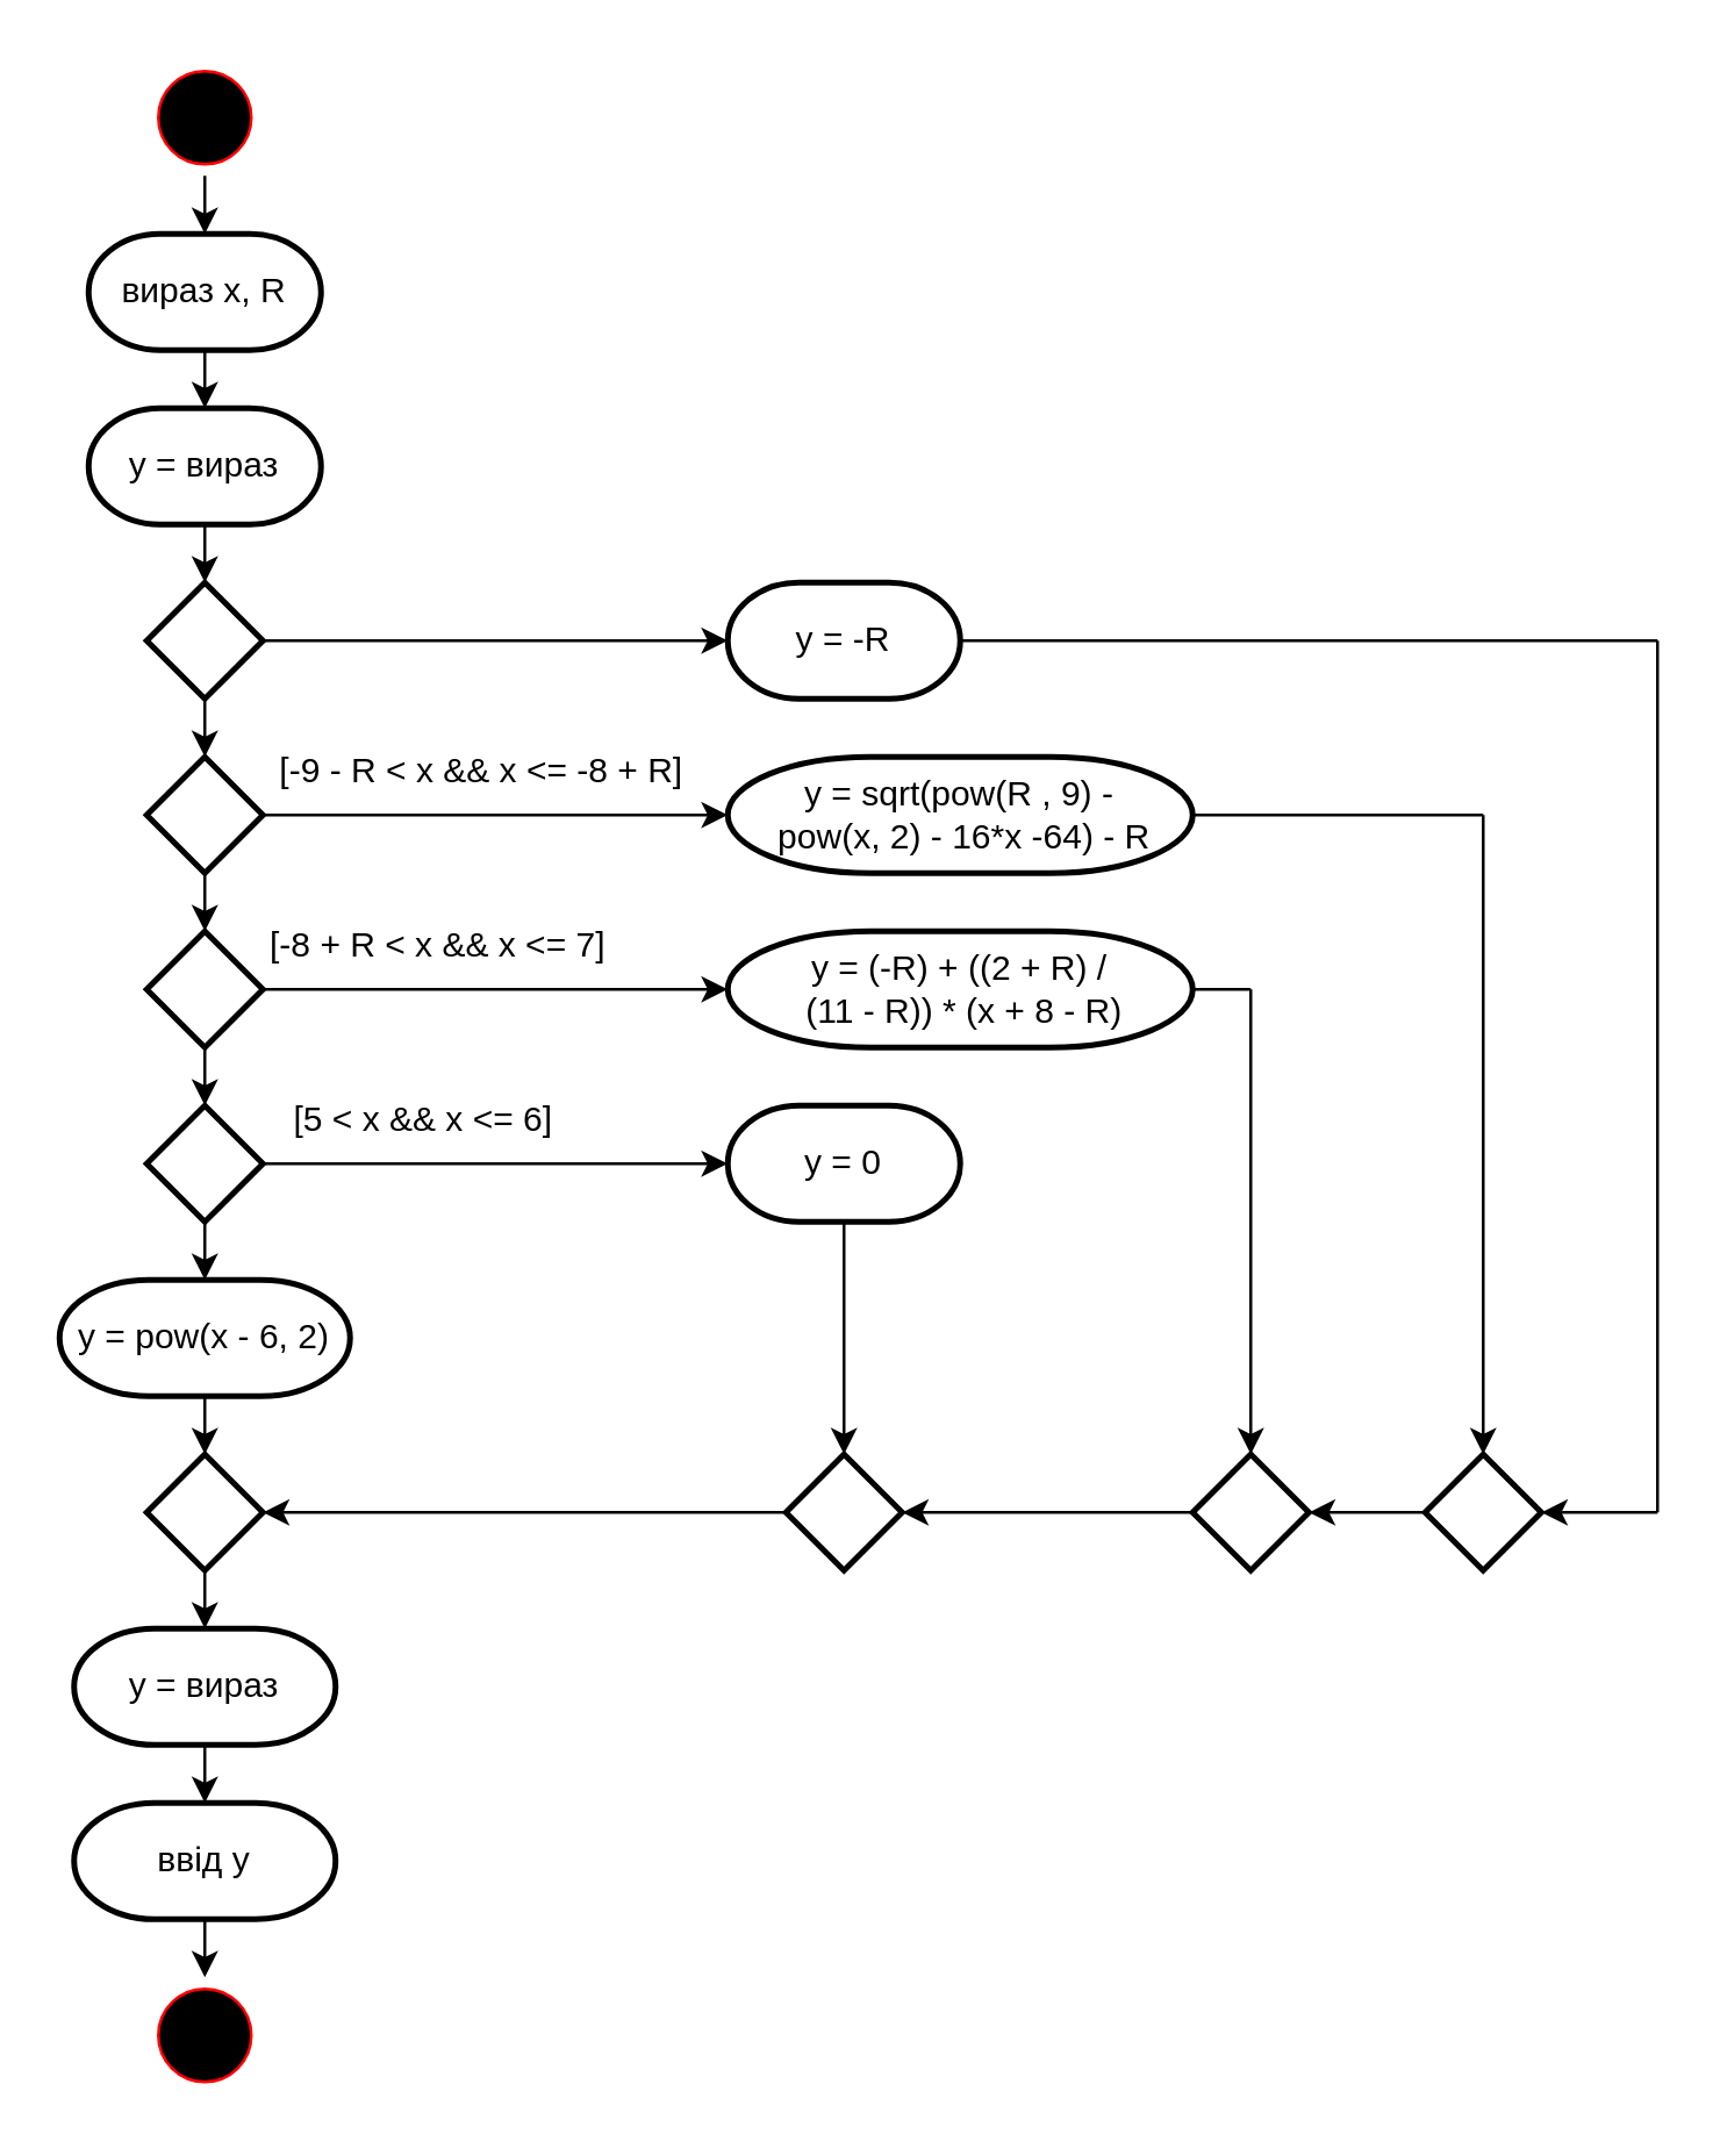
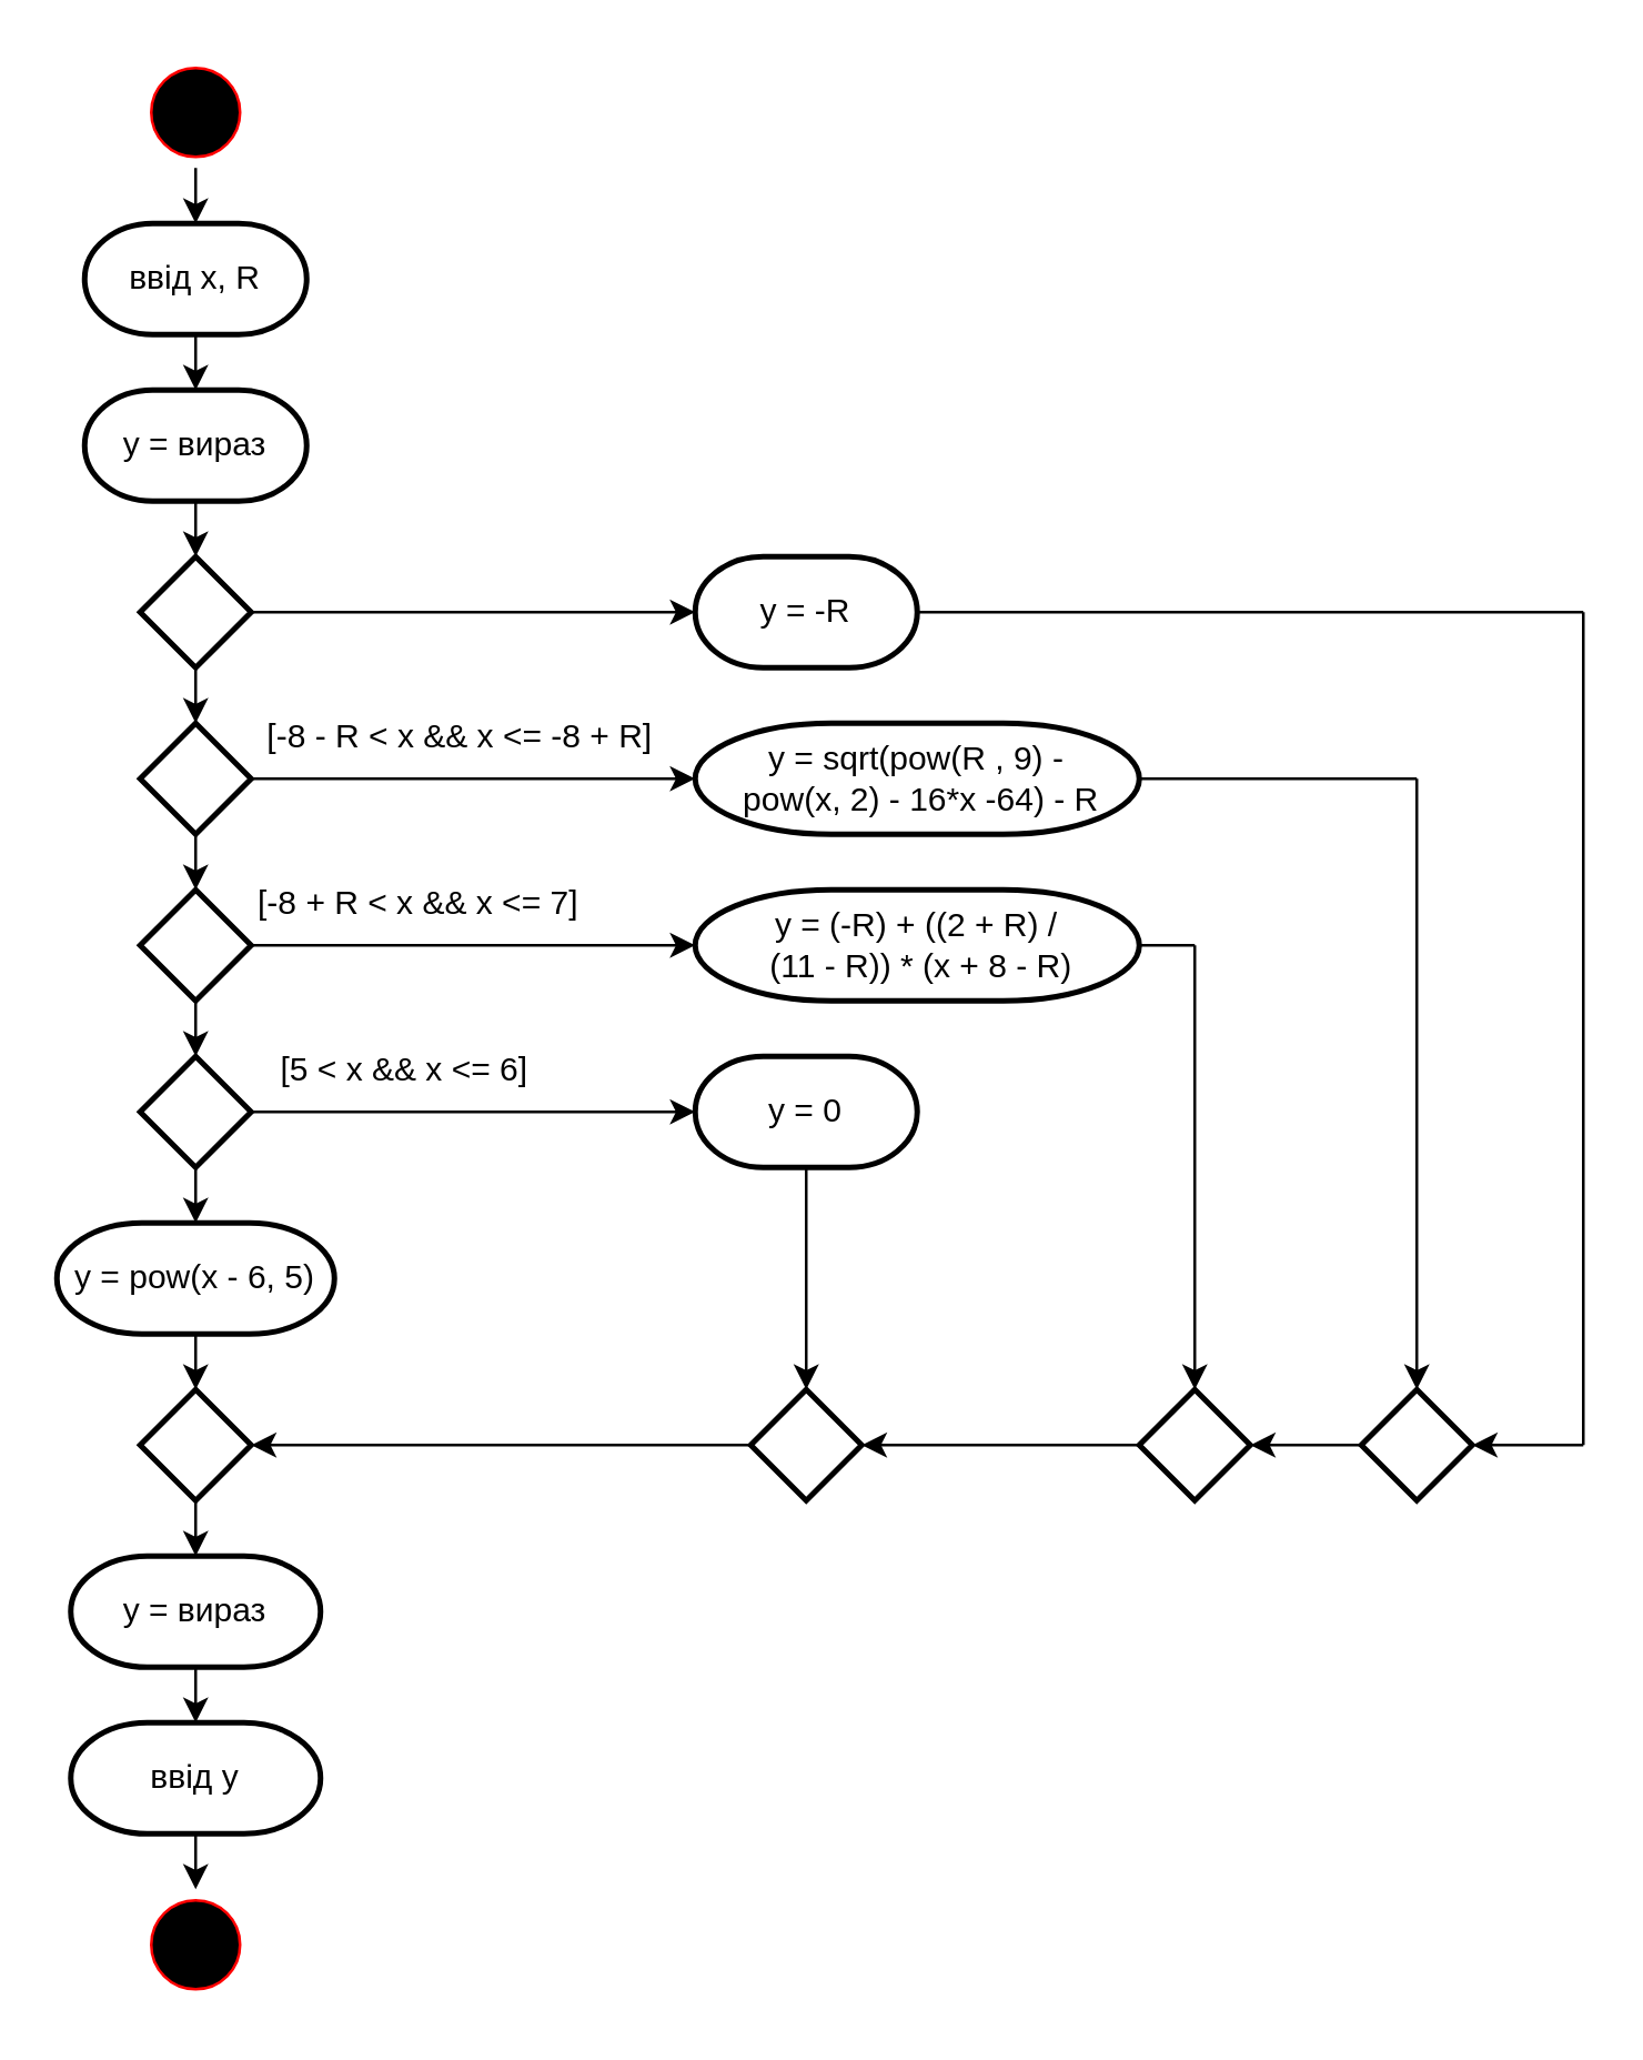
  <mxCell id="0" />
  <mxCell id="1" parent="0" />
  <mxCell id="2" style="edgeStyle=orthogonalEdgeStyle;rounded=0;orthogonalLoop=1;jettySize=auto;html=1;exitX=0.5;exitY=1;exitDx=0;exitDy=0;" edge="1" parent="1" source="3"><mxGeometry relative="1" as="geometry"><mxPoint x="70" y="80" as="targetPoint" /></mxGeometry></mxCell>
  <mxCell id="3" value="" style="ellipse;html=1;shape=startState;fillColor=#000000;strokeColor=#ff0000;" vertex="1" parent="1"><mxGeometry x="50" y="20" width="40" height="40" as="geometry" /></mxCell>
  <mxCell id="4" style="edgeStyle=orthogonalEdgeStyle;rounded=0;orthogonalLoop=1;jettySize=auto;html=1;exitX=0.5;exitY=1;exitDx=0;exitDy=0;exitPerimeter=0;" edge="1" parent="1" source="5"><mxGeometry relative="1" as="geometry"><mxPoint x="70" y="140" as="targetPoint" /></mxGeometry></mxCell>
- <mxCell id="5" value="вираз x, R" style="strokeWidth=2;html=1;shape=mxgraph.flowchart.terminator;whiteSpace=wrap;" vertex="1" parent="1"><mxGeometry x="30" y="80" width="80" height="40" as="geometry" /></mxCell>
+ <mxCell id="5" value="ввід x, R" style="strokeWidth=2;html=1;shape=mxgraph.flowchart.terminator;whiteSpace=wrap;" vertex="1" parent="1"><mxGeometry x="30" y="80" width="80" height="40" as="geometry" /></mxCell>
  <mxCell id="6" style="edgeStyle=orthogonalEdgeStyle;rounded=0;orthogonalLoop=1;jettySize=auto;html=1;exitX=0.5;exitY=1;exitDx=0;exitDy=0;exitPerimeter=0;" edge="1" parent="1" source="7"><mxGeometry relative="1" as="geometry"><mxPoint x="70" y="200" as="targetPoint" /></mxGeometry></mxCell>
  <mxCell id="7" value="y = вираз" style="strokeWidth=2;html=1;shape=mxgraph.flowchart.terminator;whiteSpace=wrap;" vertex="1" parent="1"><mxGeometry x="30" y="140" width="80" height="40" as="geometry" /></mxCell>
  <mxCell id="8" style="edgeStyle=orthogonalEdgeStyle;rounded=0;orthogonalLoop=1;jettySize=auto;html=1;exitX=0.5;exitY=1;exitDx=0;exitDy=0;exitPerimeter=0;entryX=0.5;entryY=0;entryDx=0;entryDy=0;entryPerimeter=0;" edge="1" parent="1" source="9" target="11"><mxGeometry relative="1" as="geometry" /></mxCell>
  <mxCell id="9" value="" style="strokeWidth=2;html=1;shape=mxgraph.flowchart.decision;whiteSpace=wrap;" vertex="1" parent="1"><mxGeometry x="50" y="200" width="40" height="40" as="geometry" /></mxCell>
  <mxCell id="10" style="edgeStyle=orthogonalEdgeStyle;rounded=0;orthogonalLoop=1;jettySize=auto;html=1;exitX=0.5;exitY=1;exitDx=0;exitDy=0;exitPerimeter=0;entryX=0.5;entryY=0;entryDx=0;entryDy=0;entryPerimeter=0;" edge="1" parent="1" source="11" target="13"><mxGeometry relative="1" as="geometry" /></mxCell>
  <mxCell id="11" value="" style="strokeWidth=2;html=1;shape=mxgraph.flowchart.decision;whiteSpace=wrap;" vertex="1" parent="1"><mxGeometry x="50" y="260" width="40" height="40" as="geometry" /></mxCell>
  <mxCell id="12" style="edgeStyle=orthogonalEdgeStyle;rounded=0;orthogonalLoop=1;jettySize=auto;html=1;exitX=0.5;exitY=1;exitDx=0;exitDy=0;exitPerimeter=0;entryX=0.5;entryY=0;entryDx=0;entryDy=0;entryPerimeter=0;" edge="1" parent="1" source="13" target="15"><mxGeometry relative="1" as="geometry" /></mxCell>
  <mxCell id="13" value="" style="strokeWidth=2;html=1;shape=mxgraph.flowchart.decision;whiteSpace=wrap;" vertex="1" parent="1"><mxGeometry x="50" y="320" width="40" height="40" as="geometry" /></mxCell>
  <mxCell id="14" style="edgeStyle=orthogonalEdgeStyle;rounded=0;orthogonalLoop=1;jettySize=auto;html=1;exitX=0.5;exitY=1;exitDx=0;exitDy=0;exitPerimeter=0;" edge="1" parent="1" source="15"><mxGeometry relative="1" as="geometry"><mxPoint x="70" y="440" as="targetPoint" /></mxGeometry></mxCell>
  <mxCell id="15" value="" style="strokeWidth=2;html=1;shape=mxgraph.flowchart.decision;whiteSpace=wrap;" vertex="1" parent="1"><mxGeometry x="50" y="380" width="40" height="40" as="geometry" /></mxCell>
- <mxCell id="16" value="[-9 - R &amp;lt; x &amp;amp;&amp;amp; x &amp;lt;= -8 + R]" style="text;html=1;align=center;verticalAlign=middle;resizable=0;points=[];autosize=1;strokeColor=none;fillColor=none;" vertex="1" parent="1"><mxGeometry x="85" y="250" width="160" height="30" as="geometry" /></mxCell>
+ <mxCell id="16" value="[-8 - R &amp;lt; x &amp;amp;&amp;amp; x &amp;lt;= -8 + R]" style="text;html=1;align=center;verticalAlign=middle;resizable=0;points=[];autosize=1;strokeColor=none;fillColor=none;" vertex="1" parent="1"><mxGeometry x="85" y="250" width="160" height="30" as="geometry" /></mxCell>
  <mxCell id="17" value="" style="endArrow=classic;html=1;rounded=0;exitX=1;exitY=0.5;exitDx=0;exitDy=0;exitPerimeter=0;" edge="1" parent="1" source="9"><mxGeometry width="50" height="50" relative="1" as="geometry"><mxPoint x="70" y="300" as="sourcePoint" /><mxPoint x="250" y="220" as="targetPoint" /></mxGeometry></mxCell>
  <mxCell id="18" value="" style="endArrow=classic;html=1;rounded=0;exitX=1;exitY=0.5;exitDx=0;exitDy=0;exitPerimeter=0;" edge="1" parent="1" source="11"><mxGeometry width="50" height="50" relative="1" as="geometry"><mxPoint x="70" y="300" as="sourcePoint" /><mxPoint x="250" y="280" as="targetPoint" /></mxGeometry></mxCell>
  <mxCell id="19" value="" style="endArrow=classic;html=1;rounded=0;exitX=1;exitY=0.5;exitDx=0;exitDy=0;exitPerimeter=0;" edge="1" parent="1" source="13"><mxGeometry width="50" height="50" relative="1" as="geometry"><mxPoint x="70" y="400" as="sourcePoint" /><mxPoint x="250" y="340" as="targetPoint" /></mxGeometry></mxCell>
  <mxCell id="20" value="" style="endArrow=classic;html=1;rounded=0;" edge="1" parent="1"><mxGeometry width="50" height="50" relative="1" as="geometry"><mxPoint x="90" y="400" as="sourcePoint" /><mxPoint x="250" y="400" as="targetPoint" /></mxGeometry></mxCell>
  <mxCell id="21" value="[-8 + R &amp;lt; x &amp;amp;&amp;amp; x &amp;lt;= 7]" style="text;html=1;align=center;verticalAlign=middle;resizable=0;points=[];autosize=1;strokeColor=none;fillColor=none;" vertex="1" parent="1"><mxGeometry x="85" y="310" width="130" height="30" as="geometry" /></mxCell>
  <mxCell id="22" value="[5 &amp;lt; x &amp;amp;&amp;amp; x &amp;lt;= 6]" style="text;html=1;align=center;verticalAlign=middle;resizable=0;points=[];autosize=1;strokeColor=none;fillColor=none;" vertex="1" parent="1"><mxGeometry x="90" y="370" width="110" height="30" as="geometry" /></mxCell>
  <mxCell id="23" style="edgeStyle=orthogonalEdgeStyle;rounded=0;orthogonalLoop=1;jettySize=auto;html=1;exitX=0.5;exitY=1;exitDx=0;exitDy=0;exitPerimeter=0;" edge="1" parent="1" source="24"><mxGeometry relative="1" as="geometry"><mxPoint x="70" y="500" as="targetPoint" /></mxGeometry></mxCell>
- <mxCell id="24" value="y = pow(x - 6, 2)" style="strokeWidth=2;html=1;shape=mxgraph.flowchart.terminator;whiteSpace=wrap;" vertex="1" parent="1"><mxGeometry x="20" y="440" width="100" height="40" as="geometry" /></mxCell>
+ <mxCell id="24" value="y = pow(x - 6, 5)" style="strokeWidth=2;html=1;shape=mxgraph.flowchart.terminator;whiteSpace=wrap;" vertex="1" parent="1"><mxGeometry x="20" y="440" width="100" height="40" as="geometry" /></mxCell>
  <mxCell id="25" value="y = -R" style="strokeWidth=2;html=1;shape=mxgraph.flowchart.terminator;whiteSpace=wrap;" vertex="1" parent="1"><mxGeometry x="250" y="200" width="80" height="40" as="geometry" /></mxCell>
  <mxCell id="26" value="y = sqrt(pow(R , 9) -&lt;br&gt;&amp;nbsp;pow(x, 2) - 16*x -64) - R" style="strokeWidth=2;html=1;shape=mxgraph.flowchart.terminator;whiteSpace=wrap;" vertex="1" parent="1"><mxGeometry x="250" y="260" width="160" height="40" as="geometry" /></mxCell>
  <mxCell id="27" value="y = 0" style="strokeWidth=2;html=1;shape=mxgraph.flowchart.terminator;whiteSpace=wrap;" vertex="1" parent="1"><mxGeometry x="250" y="380" width="80" height="40" as="geometry" /></mxCell>
  <mxCell id="28" value="y = (-R) + ((2 + R) /&lt;br&gt;&amp;nbsp;(11 - R)) * (x + 8 - R)" style="strokeWidth=2;html=1;shape=mxgraph.flowchart.terminator;whiteSpace=wrap;" vertex="1" parent="1"><mxGeometry x="250" y="320" width="160" height="40" as="geometry" /></mxCell>
  <mxCell id="29" value="" style="endArrow=none;html=1;rounded=0;exitX=1;exitY=0.5;exitDx=0;exitDy=0;exitPerimeter=0;" edge="1" parent="1" source="25"><mxGeometry width="50" height="50" relative="1" as="geometry"><mxPoint x="420" y="290" as="sourcePoint" /><mxPoint x="570" y="220" as="targetPoint" /></mxGeometry></mxCell>
  <mxCell id="30" style="edgeStyle=orthogonalEdgeStyle;rounded=0;orthogonalLoop=1;jettySize=auto;html=1;exitX=0.5;exitY=1;exitDx=0;exitDy=0;exitPerimeter=0;entryX=0.5;entryY=0;entryDx=0;entryDy=0;entryPerimeter=0;" edge="1" parent="1" source="31" target="46"><mxGeometry relative="1" as="geometry" /></mxCell>
  <mxCell id="31" value="" style="strokeWidth=2;html=1;shape=mxgraph.flowchart.decision;whiteSpace=wrap;" vertex="1" parent="1"><mxGeometry x="50" y="500" width="40" height="40" as="geometry" /></mxCell>
  <mxCell id="32" value="" style="endArrow=classic;html=1;rounded=0;entryX=1;entryY=0.5;entryDx=0;entryDy=0;entryPerimeter=0;" edge="1" parent="1" target="31"><mxGeometry width="50" height="50" relative="1" as="geometry"><mxPoint x="270" y="520" as="sourcePoint" /><mxPoint x="180" y="440" as="targetPoint" /></mxGeometry></mxCell>
  <mxCell id="33" value="" style="strokeWidth=2;html=1;shape=mxgraph.flowchart.decision;whiteSpace=wrap;" vertex="1" parent="1"><mxGeometry x="270" y="500" width="40" height="40" as="geometry" /></mxCell>
  <mxCell id="34" value="" style="endArrow=classic;html=1;rounded=0;entryX=0.5;entryY=0;entryDx=0;entryDy=0;entryPerimeter=0;exitX=0.5;exitY=1;exitDx=0;exitDy=0;exitPerimeter=0;" edge="1" parent="1" source="27" target="33"><mxGeometry width="50" height="50" relative="1" as="geometry"><mxPoint x="240" y="490" as="sourcePoint" /><mxPoint x="290" y="440" as="targetPoint" /></mxGeometry></mxCell>
  <mxCell id="35" value="" style="endArrow=none;html=1;rounded=0;entryX=1;entryY=0.5;entryDx=0;entryDy=0;entryPerimeter=0;" edge="1" parent="1" target="28"><mxGeometry width="50" height="50" relative="1" as="geometry"><mxPoint x="430" y="340" as="sourcePoint" /><mxPoint x="430" y="390" as="targetPoint" /></mxGeometry></mxCell>
  <mxCell id="36" value="" style="endArrow=classic;html=1;rounded=0;" edge="1" parent="1"><mxGeometry width="50" height="50" relative="1" as="geometry"><mxPoint x="430" y="340" as="sourcePoint" /><mxPoint x="430" y="500" as="targetPoint" /></mxGeometry></mxCell>
  <mxCell id="37" value="" style="strokeWidth=2;html=1;shape=mxgraph.flowchart.decision;whiteSpace=wrap;" vertex="1" parent="1"><mxGeometry x="410" y="500" width="40" height="40" as="geometry" /></mxCell>
  <mxCell id="38" value="" style="endArrow=classic;html=1;rounded=0;exitX=0;exitY=0.5;exitDx=0;exitDy=0;exitPerimeter=0;entryX=1;entryY=0.5;entryDx=0;entryDy=0;entryPerimeter=0;" edge="1" parent="1" source="37" target="33"><mxGeometry width="50" height="50" relative="1" as="geometry"><mxPoint x="380" y="440" as="sourcePoint" /><mxPoint x="430" y="390" as="targetPoint" /></mxGeometry></mxCell>
  <mxCell id="39" style="edgeStyle=orthogonalEdgeStyle;rounded=0;orthogonalLoop=1;jettySize=auto;html=1;exitX=0;exitY=0.5;exitDx=0;exitDy=0;exitPerimeter=0;entryX=1;entryY=0.5;entryDx=0;entryDy=0;entryPerimeter=0;" edge="1" parent="1" source="40" target="37"><mxGeometry relative="1" as="geometry" /></mxCell>
  <mxCell id="40" value="" style="strokeWidth=2;html=1;shape=mxgraph.flowchart.decision;whiteSpace=wrap;" vertex="1" parent="1"><mxGeometry x="490" y="500" width="40" height="40" as="geometry" /></mxCell>
  <mxCell id="41" value="" style="endArrow=none;html=1;rounded=0;entryX=1;entryY=0.5;entryDx=0;entryDy=0;entryPerimeter=0;" edge="1" parent="1" target="26"><mxGeometry width="50" height="50" relative="1" as="geometry"><mxPoint x="510" y="280" as="sourcePoint" /><mxPoint x="500" y="390" as="targetPoint" /></mxGeometry></mxCell>
  <mxCell id="42" value="" style="endArrow=classic;html=1;rounded=0;entryX=0.5;entryY=0;entryDx=0;entryDy=0;entryPerimeter=0;" edge="1" parent="1" target="40"><mxGeometry width="50" height="50" relative="1" as="geometry"><mxPoint x="510" y="280" as="sourcePoint" /><mxPoint x="500" y="390" as="targetPoint" /></mxGeometry></mxCell>
  <mxCell id="43" value="" style="endArrow=none;html=1;rounded=0;" edge="1" parent="1"><mxGeometry width="50" height="50" relative="1" as="geometry"><mxPoint x="570" y="520" as="sourcePoint" /><mxPoint x="570" y="220" as="targetPoint" /></mxGeometry></mxCell>
  <mxCell id="44" value="" style="endArrow=classic;html=1;rounded=0;" edge="1" parent="1" target="40"><mxGeometry width="50" height="50" relative="1" as="geometry"><mxPoint x="570" y="520" as="sourcePoint" /><mxPoint x="500" y="390" as="targetPoint" /></mxGeometry></mxCell>
  <mxCell id="45" style="edgeStyle=orthogonalEdgeStyle;rounded=0;orthogonalLoop=1;jettySize=auto;html=1;exitX=0.5;exitY=1;exitDx=0;exitDy=0;exitPerimeter=0;entryX=0.5;entryY=0;entryDx=0;entryDy=0;entryPerimeter=0;" edge="1" parent="1" source="46" target="48"><mxGeometry relative="1" as="geometry" /></mxCell>
  <mxCell id="46" value="y = вираз" style="strokeWidth=2;html=1;shape=mxgraph.flowchart.terminator;whiteSpace=wrap;" vertex="1" parent="1"><mxGeometry x="25" y="560" width="90" height="40" as="geometry" /></mxCell>
  <mxCell id="47" style="edgeStyle=orthogonalEdgeStyle;rounded=0;orthogonalLoop=1;jettySize=auto;html=1;exitX=0.5;exitY=1;exitDx=0;exitDy=0;exitPerimeter=0;entryX=0.5;entryY=0;entryDx=0;entryDy=0;" edge="1" parent="1" source="48" target="49"><mxGeometry relative="1" as="geometry" /></mxCell>
  <mxCell id="48" value="ввід y" style="strokeWidth=2;html=1;shape=mxgraph.flowchart.terminator;whiteSpace=wrap;" vertex="1" parent="1"><mxGeometry x="25" y="620" width="90" height="40" as="geometry" /></mxCell>
  <mxCell id="49" value="" style="ellipse;html=1;shape=startState;fillColor=#000000;strokeColor=#ff0000;" vertex="1" parent="1"><mxGeometry x="50" y="680" width="40" height="40" as="geometry" /></mxCell>
